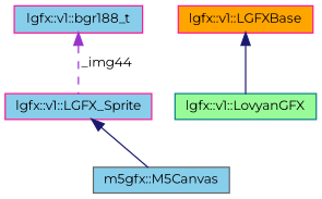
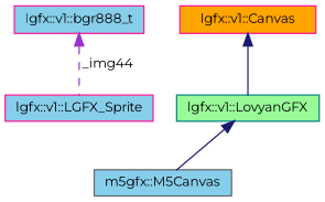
  digraph {
    fontname=Montserrat
    node [color=deeppink fillcolor=skyblue fontname=Montserrat fontsize=10 shape=record style=filled]
    edge [color=midnightblue dir=back fontname=Montserrat fontsize=10 labelfontname=Helvetica labelfontsize=10 style=solid]
    n1 [color=gray40 fontcolor=black height=0.2 label="m5gfx::M5Canvas" width=0.4]
    n2 [height=0.2 label="lgfx::v1::LGFX_Sprite" width=0.4]
    n3 [color=teal fillcolor=palegreen height=0.2 label="lgfx::v1::LovyanGFX" width=0.4]
-   n4 [fillcolor=orange height=0.2 label="lgfx::v1::LGFXBase" width=0.4]
-   n5 [height=0.2 label="lgfx::v1::bgr188_t" width=0.4]
-   n2 -> n1
+   n4 [fillcolor=orange height=0.2 label="lgfx::v1::Canvas" width=0.4]
+   n5 [height=0.2 label="lgfx::v1::bgr888_t" width=0.4]
+   n3 -> n1
    n4 -> n3
    n5 -> n2 [color=darkorchid3 label=" _img44" style=dashed]
  }
